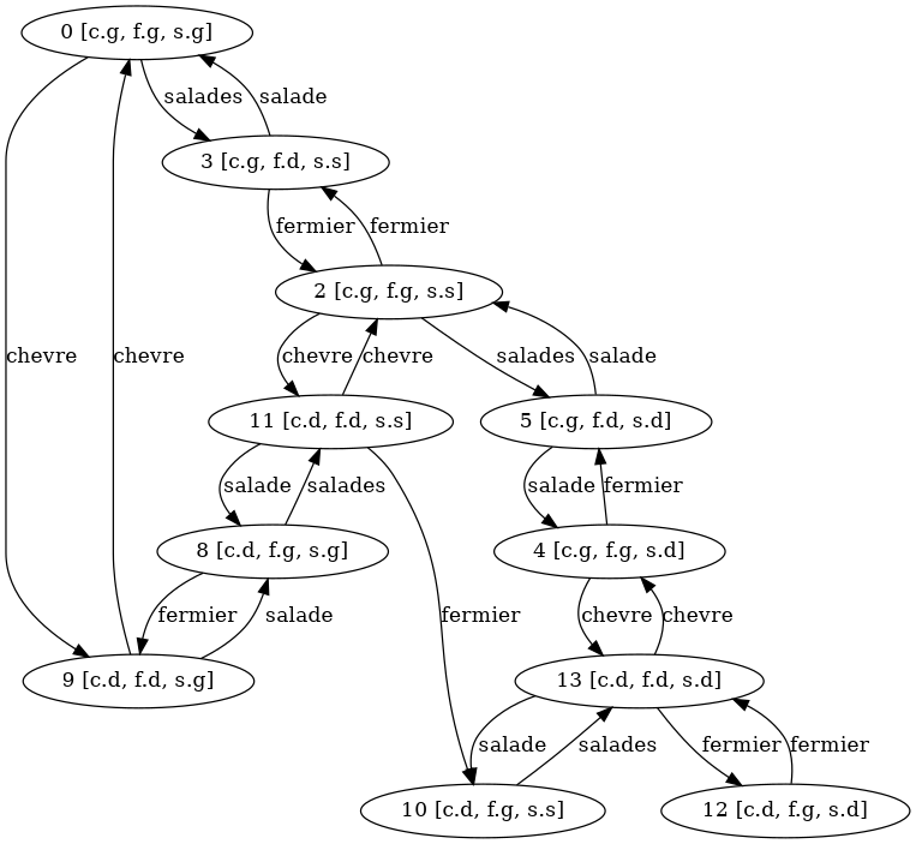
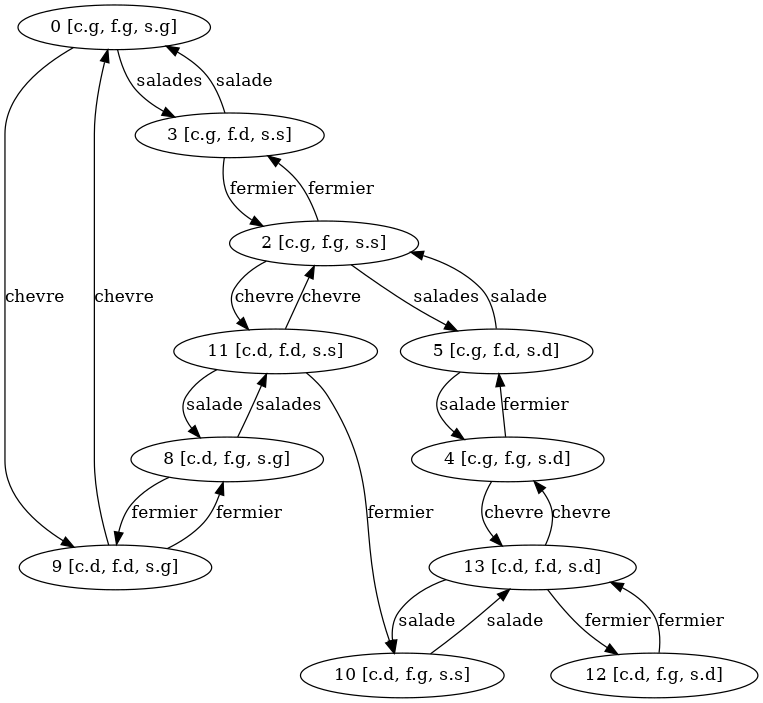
  digraph {
    n1 [label="0 [c.g, f.g, s.g]"]
    n2 [label="3 [c.g, f.d, s.s]"]
    n3 [label="9 [c.d, f.d, s.g]"]
    n4 [label="2 [c.g, f.g, s.s]"]
    n5 [label="8 [c.d, f.g, s.g]"]
    n6 [label="11 [c.d, f.d, s.s]"]
    n7 [label="10 [c.d, f.g, s.s]"]
    n8 [label="13 [c.d, f.d, s.d]"]
    n9 [label="5 [c.g, f.d, s.d]"]
    n10 [label="12 [c.d, f.g, s.d]"]
    n11 [label="4 [c.g, f.g, s.d]"]
    n1 -> n2 [label=salades]
    n1 -> n3 [label=chevre]
    n2 -> n1 [label=salade]
    n2 -> n4 [label=fermier]
    n3 -> n1 [label=chevre]
-   n3 -> n5 [label=salade]
+   n3 -> n5 [label=fermier]
    n4 -> n2 [label=fermier]
    n4 -> n6 [label=chevre]
    n4 -> n9 [label=salades]
    n5 -> n3 [label=fermier]
    n5 -> n6 [label=salades]
    n6 -> n4 [label=chevre]
    n6 -> n5 [label=salade]
    n6 -> n7 [label=fermier]
-   n7 -> n8 [label=salades]
+   n7 -> n8 [label=salade]
    n8 -> n7 [label=salade]
    n8 -> n10 [label=fermier]
    n8 -> n11 [label=chevre]
    n9 -> n4 [label=salade]
    n9 -> n11 [label=salade]
    n10 -> n8 [label=fermier]
    n11 -> n8 [label=chevre]
    n11 -> n9 [label=fermier]
  }
